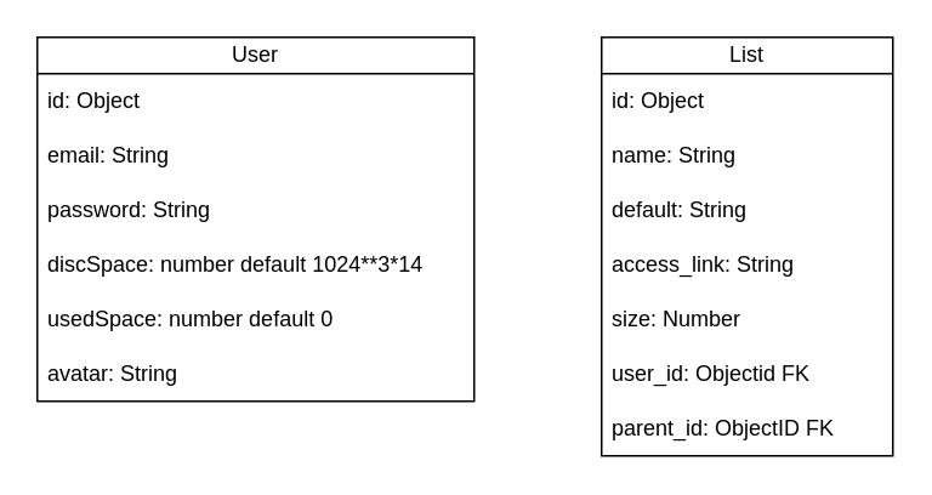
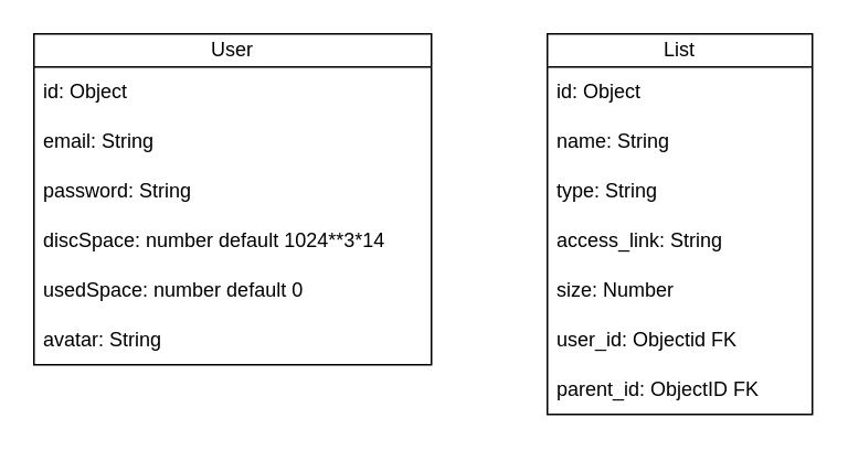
  <mxCell id="0" />
  <mxCell id="1" parent="0" />
  <mxCell id="2" value="User" style="swimlane;fontStyle=0;childLayout=stackLayout;horizontal=1;startSize=20;horizontalStack=0;resizeParent=1;resizeParentMax=0;resizeLast=0;collapsible=1;marginBottom=0;whiteSpace=wrap;html=1;" vertex="1" parent="1"><mxGeometry x="20" y="20" width="240" height="200" as="geometry" /></mxCell>
  <mxCell id="3" value="id: Object" style="text;strokeColor=none;fillColor=none;align=left;verticalAlign=middle;spacingLeft=4;spacingRight=4;overflow=hidden;points=[[0,0.5],[1,0.5]];portConstraint=eastwest;rotatable=0;whiteSpace=wrap;html=1;" vertex="1" parent="2"><mxGeometry y="20" width="240" height="30" as="geometry" /></mxCell>
  <mxCell id="4" value="email: String" style="text;strokeColor=none;fillColor=none;align=left;verticalAlign=middle;spacingLeft=4;spacingRight=4;overflow=hidden;points=[[0,0.5],[1,0.5]];portConstraint=eastwest;rotatable=0;whiteSpace=wrap;html=1;" vertex="1" parent="2"><mxGeometry y="50" width="240" height="30" as="geometry" /></mxCell>
  <mxCell id="5" value="password: String" style="text;strokeColor=none;fillColor=none;align=left;verticalAlign=middle;spacingLeft=4;spacingRight=4;overflow=hidden;points=[[0,0.5],[1,0.5]];portConstraint=eastwest;rotatable=0;whiteSpace=wrap;html=1;" vertex="1" parent="2"><mxGeometry y="80" width="240" height="30" as="geometry" /></mxCell>
  <mxCell id="6" value="discSpace: number default 1024**3*14" style="text;strokeColor=none;fillColor=none;align=left;verticalAlign=middle;spacingLeft=4;spacingRight=4;overflow=hidden;points=[[0,0.5],[1,0.5]];portConstraint=eastwest;rotatable=0;whiteSpace=wrap;html=1;" vertex="1" parent="2"><mxGeometry y="110" width="240" height="30" as="geometry" /></mxCell>
  <mxCell id="7" value="usedSpace: number default 0" style="text;strokeColor=none;fillColor=none;align=left;verticalAlign=middle;spacingLeft=4;spacingRight=4;overflow=hidden;points=[[0,0.5],[1,0.5]];portConstraint=eastwest;rotatable=0;whiteSpace=wrap;html=1;" vertex="1" parent="2"><mxGeometry y="140" width="240" height="30" as="geometry" /></mxCell>
  <mxCell id="8" value="avatar: String" style="text;strokeColor=none;fillColor=none;align=left;verticalAlign=middle;spacingLeft=4;spacingRight=4;overflow=hidden;points=[[0,0.5],[1,0.5]];portConstraint=eastwest;rotatable=0;whiteSpace=wrap;html=1;" vertex="1" parent="2"><mxGeometry y="170" width="240" height="30" as="geometry" /></mxCell>
  <mxCell id="9" value="List" style="swimlane;fontStyle=0;childLayout=stackLayout;horizontal=1;startSize=20;horizontalStack=0;resizeParent=1;resizeParentMax=0;resizeLast=0;collapsible=1;marginBottom=0;whiteSpace=wrap;html=1;" vertex="1" parent="1"><mxGeometry x="330" y="20" width="160" height="230" as="geometry" /></mxCell>
  <mxCell id="10" value="id: Object" style="text;strokeColor=none;fillColor=none;align=left;verticalAlign=middle;spacingLeft=4;spacingRight=4;overflow=hidden;points=[[0,0.5],[1,0.5]];portConstraint=eastwest;rotatable=0;whiteSpace=wrap;html=1;" vertex="1" parent="9"><mxGeometry y="20" width="160" height="30" as="geometry" /></mxCell>
  <mxCell id="11" value="name: String" style="text;strokeColor=none;fillColor=none;align=left;verticalAlign=middle;spacingLeft=4;spacingRight=4;overflow=hidden;points=[[0,0.5],[1,0.5]];portConstraint=eastwest;rotatable=0;whiteSpace=wrap;html=1;" vertex="1" parent="9"><mxGeometry y="50" width="160" height="30" as="geometry" /></mxCell>
- <mxCell id="12" value="default: String" style="text;strokeColor=none;fillColor=none;align=left;verticalAlign=middle;spacingLeft=4;spacingRight=4;overflow=hidden;points=[[0,0.5],[1,0.5]];portConstraint=eastwest;rotatable=0;whiteSpace=wrap;html=1;" vertex="1" parent="9"><mxGeometry y="80" width="160" height="30" as="geometry" /></mxCell>
+ <mxCell id="12" value="type: String" style="text;strokeColor=none;fillColor=none;align=left;verticalAlign=middle;spacingLeft=4;spacingRight=4;overflow=hidden;points=[[0,0.5],[1,0.5]];portConstraint=eastwest;rotatable=0;whiteSpace=wrap;html=1;" vertex="1" parent="9"><mxGeometry y="80" width="160" height="30" as="geometry" /></mxCell>
  <mxCell id="13" value="access_link: String" style="text;strokeColor=none;fillColor=none;align=left;verticalAlign=middle;spacingLeft=4;spacingRight=4;overflow=hidden;points=[[0,0.5],[1,0.5]];portConstraint=eastwest;rotatable=0;whiteSpace=wrap;html=1;" vertex="1" parent="9"><mxGeometry y="110" width="160" height="30" as="geometry" /></mxCell>
  <mxCell id="14" value="size: Number" style="text;strokeColor=none;fillColor=none;align=left;verticalAlign=middle;spacingLeft=4;spacingRight=4;overflow=hidden;points=[[0,0.5],[1,0.5]];portConstraint=eastwest;rotatable=0;whiteSpace=wrap;html=1;" vertex="1" parent="9"><mxGeometry y="140" width="160" height="30" as="geometry" /></mxCell>
  <mxCell id="15" value="user_id: Objectid FK" style="text;strokeColor=none;fillColor=none;align=left;verticalAlign=middle;spacingLeft=4;spacingRight=4;overflow=hidden;points=[[0,0.5],[1,0.5]];portConstraint=eastwest;rotatable=0;whiteSpace=wrap;html=1;" vertex="1" parent="9"><mxGeometry y="170" width="160" height="30" as="geometry" /></mxCell>
  <mxCell id="16" value="parent_id: ObjectID FK" style="text;strokeColor=none;fillColor=none;align=left;verticalAlign=middle;spacingLeft=4;spacingRight=4;overflow=hidden;points=[[0,0.5],[1,0.5]];portConstraint=eastwest;rotatable=0;whiteSpace=wrap;html=1;" vertex="1" parent="9"><mxGeometry y="200" width="160" height="30" as="geometry" /></mxCell>
